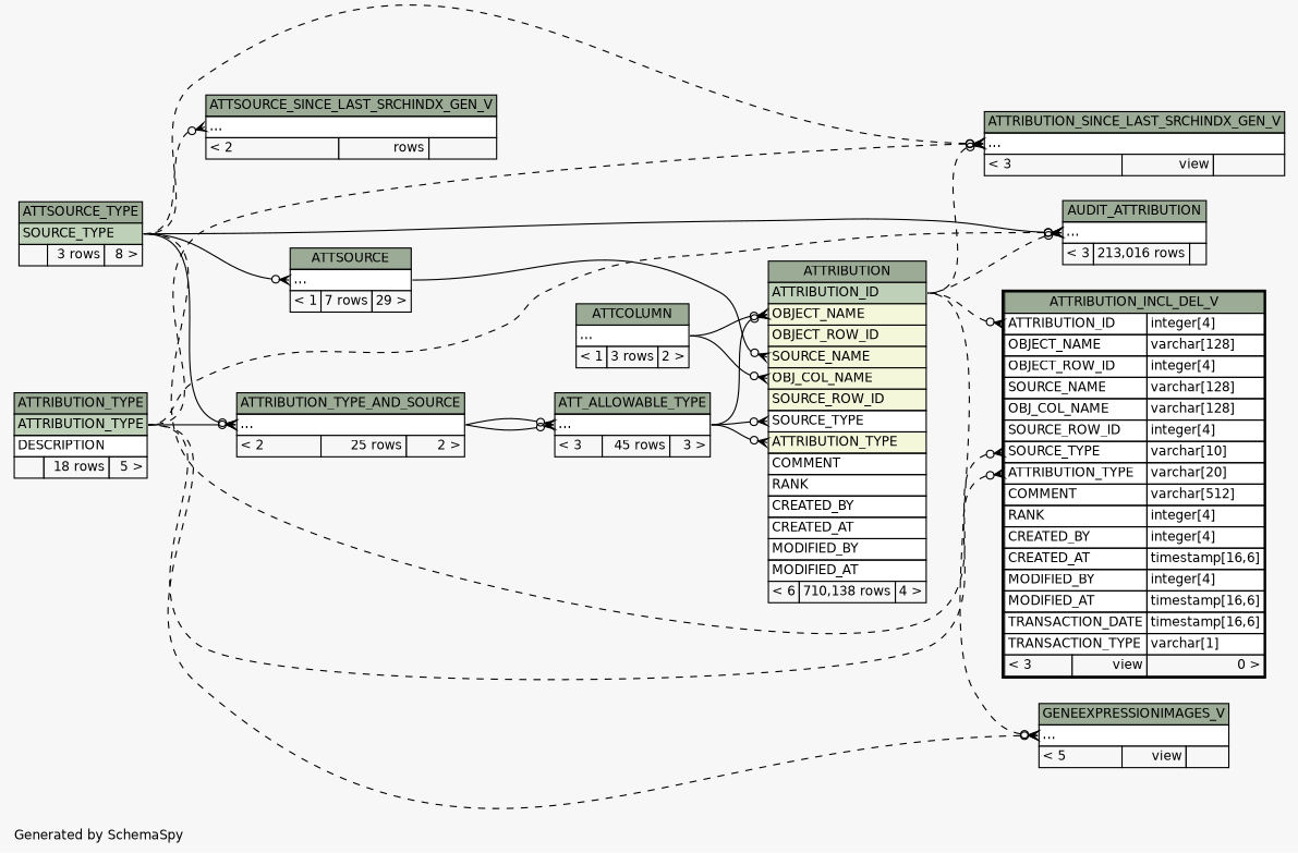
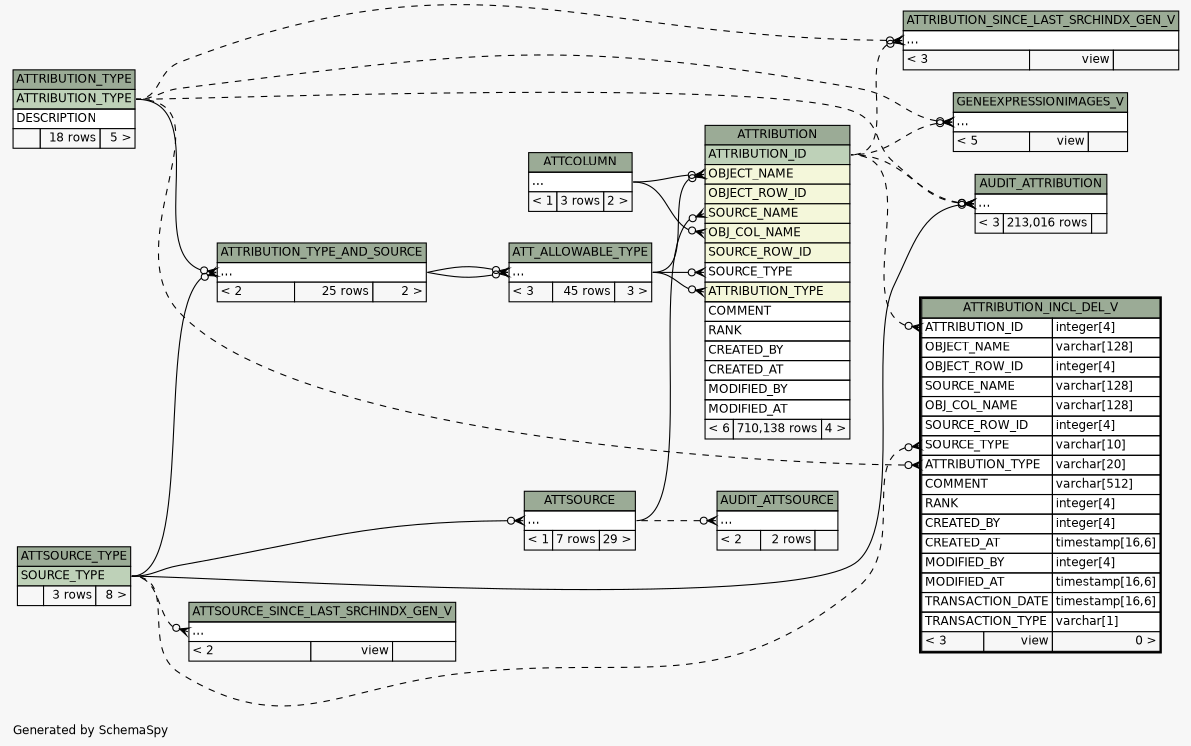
  digraph {
    bgcolor="#f7f7f7"
    fontname=Helvetica
    fontsize=11
    label="\nGenerated by SchemaSpy"
    labeljust=l
    nodesep=0.18
    rankdir=RL
    ranksep=0.46
    node [fontname=Helvetica fontsize=11 shape=plaintext]
    edge [arrowhead=none arrowsize=0.8 arrowtail=crowodot dir=back headport="elipses:e" tailport="elipses:w" style=dashed]
    n1 [label=<     <TABLE BORDER="0" CELLBORDER="1" CELLSPACING="0" BGCOLOR="#ffffff">       <TR><TD COLSPAN="3" BGCOLOR="#9bab96" ALIGN="CENTER">ATT_ALLOWABLE_TYPE</TD></TR>       <TR><TD PORT="elipses" COLSPAN="3" ALIGN="LEFT">...</TD></TR>       <TR><TD ALIGN="LEFT" BGCOLOR="#f7f7f7">&lt; 3</TD><TD ALIGN="RIGHT" BGCOLOR="#f7f7f7">45 rows</TD><TD ALIGN="RIGHT" BGCOLOR="#f7f7f7">3 &gt;</TD></TR>     </TABLE>>]
    n2 [label=<     <TABLE BORDER="0" CELLBORDER="1" CELLSPACING="0" BGCOLOR="#ffffff">       <TR><TD COLSPAN="3" BGCOLOR="#9bab96" ALIGN="CENTER">ATTRIBUTION_TYPE_AND_SOURCE</TD></TR>       <TR><TD PORT="elipses" COLSPAN="3" ALIGN="LEFT">...</TD></TR>       <TR><TD ALIGN="LEFT" BGCOLOR="#f7f7f7">&lt; 2</TD><TD ALIGN="RIGHT" BGCOLOR="#f7f7f7">25 rows</TD><TD ALIGN="RIGHT" BGCOLOR="#f7f7f7">2 &gt;</TD></TR>     </TABLE>>]
    n3 [label=<     <TABLE BORDER="0" CELLBORDER="1" CELLSPACING="0" BGCOLOR="#ffffff">       <TR><TD COLSPAN="3" BGCOLOR="#9bab96" ALIGN="CENTER">ATTRIBUTION_TYPE</TD></TR>       <TR><TD PORT="ATTRIBUTION_TYPE" COLSPAN="3" BGCOLOR="#bed1b8" ALIGN="LEFT">ATTRIBUTION_TYPE</TD></TR>       <TR><TD PORT="DESCRIPTION" COLSPAN="3" ALIGN="LEFT">DESCRIPTION</TD></TR>       <TR><TD ALIGN="LEFT" BGCOLOR="#f7f7f7">  </TD><TD ALIGN="RIGHT" BGCOLOR="#f7f7f7">18 rows</TD><TD ALIGN="RIGHT" BGCOLOR="#f7f7f7">5 &gt;</TD></TR>     </TABLE>>]
    n4 [label=<     <TABLE BORDER="0" CELLBORDER="1" CELLSPACING="0" BGCOLOR="#ffffff">       <TR><TD COLSPAN="3" BGCOLOR="#9bab96" ALIGN="CENTER">ATTSOURCE_TYPE</TD></TR>       <TR><TD PORT="SOURCE_TYPE" COLSPAN="3" BGCOLOR="#bed1b8" ALIGN="LEFT">SOURCE_TYPE</TD></TR>       <TR><TD ALIGN="LEFT" BGCOLOR="#f7f7f7">  </TD><TD ALIGN="RIGHT" BGCOLOR="#f7f7f7">3 rows</TD><TD ALIGN="RIGHT" BGCOLOR="#f7f7f7">8 &gt;</TD></TR>     </TABLE>>]
    n5 [label=<     <TABLE BORDER="0" CELLBORDER="1" CELLSPACING="0" BGCOLOR="#ffffff">       <TR><TD COLSPAN="3" BGCOLOR="#9bab96" ALIGN="CENTER">ATTRIBUTION</TD></TR>       <TR><TD PORT="ATTRIBUTION_ID" COLSPAN="3" BGCOLOR="#bed1b8" ALIGN="LEFT">ATTRIBUTION_ID</TD></TR>       <TR><TD PORT="OBJECT_NAME" COLSPAN="3" BGCOLOR="#f4f7da" ALIGN="LEFT">OBJECT_NAME</TD></TR>       <TR><TD PORT="OBJECT_ROW_ID" COLSPAN="3" BGCOLOR="#f4f7da" ALIGN="LEFT">OBJECT_ROW_ID</TD></TR>       <TR><TD PORT="SOURCE_NAME" COLSPAN="3" BGCOLOR="#f4f7da" ALIGN="LEFT">SOURCE_NAME</TD></TR>       <TR><TD PORT="OBJ_COL_NAME" COLSPAN="3" BGCOLOR="#f4f7da" ALIGN="LEFT">OBJ_COL_NAME</TD></TR>       <TR><TD PORT="SOURCE_ROW_ID" COLSPAN="3" BGCOLOR="#f4f7da" ALIGN="LEFT">SOURCE_ROW_ID</TD></TR>       <TR><TD PORT="SOURCE_TYPE" COLSPAN="3" ALIGN="LEFT">SOURCE_TYPE</TD></TR>       <TR><TD PORT="ATTRIBUTION_TYPE" COLSPAN="3" BGCOLOR="#f4f7da" ALIGN="LEFT">ATTRIBUTION_TYPE</TD></TR>       <TR><TD PORT="COMMENT" COLSPAN="3" ALIGN="LEFT">COMMENT</TD></TR>       <TR><TD PORT="RANK" COLSPAN="3" ALIGN="LEFT">RANK</TD></TR>       <TR><TD PORT="CREATED_BY" COLSPAN="3" ALIGN="LEFT">CREATED_BY</TD></TR>       <TR><TD PORT="CREATED_AT" COLSPAN="3" ALIGN="LEFT">CREATED_AT</TD></TR>       <TR><TD PORT="MODIFIED_BY" COLSPAN="3" ALIGN="LEFT">MODIFIED_BY</TD></TR>       <TR><TD PORT="MODIFIED_AT" COLSPAN="3" ALIGN="LEFT">MODIFIED_AT</TD></TR>       <TR><TD ALIGN="LEFT" BGCOLOR="#f7f7f7">&lt; 6</TD><TD ALIGN="RIGHT" BGCOLOR="#f7f7f7">710,138 rows</TD><TD ALIGN="RIGHT" BGCOLOR="#f7f7f7">4 &gt;</TD></TR>     </TABLE>>]
    n6 [label=<     <TABLE BORDER="0" CELLBORDER="1" CELLSPACING="0" BGCOLOR="#ffffff">       <TR><TD COLSPAN="3" BGCOLOR="#9bab96" ALIGN="CENTER">ATTCOLUMN</TD></TR>       <TR><TD PORT="elipses" COLSPAN="3" ALIGN="LEFT">...</TD></TR>       <TR><TD ALIGN="LEFT" BGCOLOR="#f7f7f7">&lt; 1</TD><TD ALIGN="RIGHT" BGCOLOR="#f7f7f7">3 rows</TD><TD ALIGN="RIGHT" BGCOLOR="#f7f7f7">2 &gt;</TD></TR>     </TABLE>>]
    n7 [label=<     <TABLE BORDER="0" CELLBORDER="1" CELLSPACING="0" BGCOLOR="#ffffff">       <TR><TD COLSPAN="3" BGCOLOR="#9bab96" ALIGN="CENTER">ATTSOURCE</TD></TR>       <TR><TD PORT="elipses" COLSPAN="3" ALIGN="LEFT">...</TD></TR>       <TR><TD ALIGN="LEFT" BGCOLOR="#f7f7f7">&lt; 1</TD><TD ALIGN="RIGHT" BGCOLOR="#f7f7f7">7 rows</TD><TD ALIGN="RIGHT" BGCOLOR="#f7f7f7">29 &gt;</TD></TR>     </TABLE>>]
    n8 [label=<     <TABLE BORDER="2" CELLBORDER="1" CELLSPACING="0" BGCOLOR="#ffffff">       <TR><TD COLSPAN="3" BGCOLOR="#9bab96" ALIGN="CENTER">ATTRIBUTION_INCL_DEL_V</TD></TR>       <TR><TD PORT="ATTRIBUTION_ID" COLSPAN="2" ALIGN="LEFT">ATTRIBUTION_ID</TD><TD PORT="ATTRIBUTION_ID.type" ALIGN="LEFT">integer[4]</TD></TR>       <TR><TD PORT="OBJECT_NAME" COLSPAN="2" ALIGN="LEFT">OBJECT_NAME</TD><TD PORT="OBJECT_NAME.type" ALIGN="LEFT">varchar[128]</TD></TR>       <TR><TD PORT="OBJECT_ROW_ID" COLSPAN="2" ALIGN="LEFT">OBJECT_ROW_ID</TD><TD PORT="OBJECT_ROW_ID.type" ALIGN="LEFT">integer[4]</TD></TR>       <TR><TD PORT="SOURCE_NAME" COLSPAN="2" ALIGN="LEFT">SOURCE_NAME</TD><TD PORT="SOURCE_NAME.type" ALIGN="LEFT">varchar[128]</TD></TR>       <TR><TD PORT="OBJ_COL_NAME" COLSPAN="2" ALIGN="LEFT">OBJ_COL_NAME</TD><TD PORT="OBJ_COL_NAME.type" ALIGN="LEFT">varchar[128]</TD></TR>       <TR><TD PORT="SOURCE_ROW_ID" COLSPAN="2" ALIGN="LEFT">SOURCE_ROW_ID</TD><TD PORT="SOURCE_ROW_ID.type" ALIGN="LEFT">integer[4]</TD></TR>       <TR><TD PORT="SOURCE_TYPE" COLSPAN="2" ALIGN="LEFT">SOURCE_TYPE</TD><TD PORT="SOURCE_TYPE.type" ALIGN="LEFT">varchar[10]</TD></TR>       <TR><TD PORT="ATTRIBUTION_TYPE" COLSPAN="2" ALIGN="LEFT">ATTRIBUTION_TYPE</TD><TD PORT="ATTRIBUTION_TYPE.type" ALIGN="LEFT">varchar[20]</TD></TR>       <TR><TD PORT="COMMENT" COLSPAN="2" ALIGN="LEFT">COMMENT</TD><TD PORT="COMMENT.type" ALIGN="LEFT">varchar[512]</TD></TR>       <TR><TD PORT="RANK" COLSPAN="2" ALIGN="LEFT">RANK</TD><TD PORT="RANK.type" ALIGN="LEFT">integer[4]</TD></TR>       <TR><TD PORT="CREATED_BY" COLSPAN="2" ALIGN="LEFT">CREATED_BY</TD><TD PORT="CREATED_BY.type" ALIGN="LEFT">integer[4]</TD></TR>       <TR><TD PORT="CREATED_AT" COLSPAN="2" ALIGN="LEFT">CREATED_AT</TD><TD PORT="CREATED_AT.type" ALIGN="LEFT">timestamp[16,6]</TD></TR>       <TR><TD PORT="MODIFIED_BY" COLSPAN="2" ALIGN="LEFT">MODIFIED_BY</TD><TD PORT="MODIFIED_BY.type" ALIGN="LEFT">integer[4]</TD></TR>       <TR><TD PORT="MODIFIED_AT" COLSPAN="2" ALIGN="LEFT">MODIFIED_AT</TD><TD PORT="MODIFIED_AT.type" ALIGN="LEFT">timestamp[16,6]</TD></TR>       <TR><TD PORT="TRANSACTION_DATE" COLSPAN="2" ALIGN="LEFT">TRANSACTION_DATE</TD><TD PORT="TRANSACTION_DATE.type" ALIGN="LEFT">timestamp[16,6]</TD></TR>       <TR><TD PORT="TRANSACTION_TYPE" COLSPAN="2" ALIGN="LEFT">TRANSACTION_TYPE</TD><TD PORT="TRANSACTION_TYPE.type" ALIGN="LEFT">varchar[1]</TD></TR>       <TR><TD ALIGN="LEFT" BGCOLOR="#f7f7f7">&lt; 3</TD><TD ALIGN="RIGHT" BGCOLOR="#f7f7f7">view</TD><TD ALIGN="RIGHT" BGCOLOR="#f7f7f7">0 &gt;</TD></TR>     </TABLE>>]
    n9 [label=<     <TABLE BORDER="0" CELLBORDER="1" CELLSPACING="0" BGCOLOR="#ffffff">       <TR><TD COLSPAN="3" BGCOLOR="#9bab96" ALIGN="CENTER">ATTRIBUTION_SINCE_LAST_SRCHINDX_GEN_V</TD></TR>       <TR><TD PORT="elipses" COLSPAN="3" ALIGN="LEFT">...</TD></TR>       <TR><TD ALIGN="LEFT" BGCOLOR="#f7f7f7">&lt; 3</TD><TD ALIGN="RIGHT" BGCOLOR="#f7f7f7">view</TD><TD ALIGN="RIGHT" BGCOLOR="#f7f7f7">  </TD></TR>     </TABLE>>]
-   n10 [label=<     <TABLE BORDER="0" CELLBORDER="1" CELLSPACING="0" BGCOLOR="#ffffff">       <TR><TD COLSPAN="3" BGCOLOR="#9bab96" ALIGN="CENTER">ATTSOURCE_SINCE_LAST_SRCHINDX_GEN_V</TD></TR>       <TR><TD PORT="elipses" COLSPAN="3" ALIGN="LEFT">...</TD></TR>       <TR><TD ALIGN="LEFT" BGCOLOR="#f7f7f7">&lt; 2</TD><TD ALIGN="RIGHT" BGCOLOR="#f7f7f7">rows</TD><TD ALIGN="RIGHT" BGCOLOR="#f7f7f7">  </TD></TR>     </TABLE>>]
+   n10 [label=<     <TABLE BORDER="0" CELLBORDER="1" CELLSPACING="0" BGCOLOR="#ffffff">       <TR><TD COLSPAN="3" BGCOLOR="#9bab96" ALIGN="CENTER">ATTSOURCE_SINCE_LAST_SRCHINDX_GEN_V</TD></TR>       <TR><TD PORT="elipses" COLSPAN="3" ALIGN="LEFT">...</TD></TR>       <TR><TD ALIGN="LEFT" BGCOLOR="#f7f7f7">&lt; 2</TD><TD ALIGN="RIGHT" BGCOLOR="#f7f7f7">view</TD><TD ALIGN="RIGHT" BGCOLOR="#f7f7f7">  </TD></TR>     </TABLE>>]
    n11 [label=<     <TABLE BORDER="0" CELLBORDER="1" CELLSPACING="0" BGCOLOR="#ffffff">       <TR><TD COLSPAN="3" BGCOLOR="#9bab96" ALIGN="CENTER">AUDIT_ATTRIBUTION</TD></TR>       <TR><TD PORT="elipses" COLSPAN="3" ALIGN="LEFT">...</TD></TR>       <TR><TD ALIGN="LEFT" BGCOLOR="#f7f7f7">&lt; 3</TD><TD ALIGN="RIGHT" BGCOLOR="#f7f7f7">213,016 rows</TD><TD ALIGN="RIGHT" BGCOLOR="#f7f7f7">  </TD></TR>     </TABLE>>]
+   n12 [label=<     <TABLE BORDER="0" CELLBORDER="1" CELLSPACING="0" BGCOLOR="#ffffff">       <TR><TD COLSPAN="3" BGCOLOR="#9bab96" ALIGN="CENTER">AUDIT_ATTSOURCE</TD></TR>       <TR><TD PORT="elipses" COLSPAN="3" ALIGN="LEFT">...</TD></TR>       <TR><TD ALIGN="LEFT" BGCOLOR="#f7f7f7">&lt; 2</TD><TD ALIGN="RIGHT" BGCOLOR="#f7f7f7">2 rows</TD><TD ALIGN="RIGHT" BGCOLOR="#f7f7f7">  </TD></TR>     </TABLE>>]
    n13 [label=<     <TABLE BORDER="0" CELLBORDER="1" CELLSPACING="0" BGCOLOR="#ffffff">       <TR><TD COLSPAN="3" BGCOLOR="#9bab96" ALIGN="CENTER">GENEEXPRESSIONIMAGES_V</TD></TR>       <TR><TD PORT="elipses" COLSPAN="3" ALIGN="LEFT">...</TD></TR>       <TR><TD ALIGN="LEFT" BGCOLOR="#f7f7f7">&lt; 5</TD><TD ALIGN="RIGHT" BGCOLOR="#f7f7f7">view</TD><TD ALIGN="RIGHT" BGCOLOR="#f7f7f7">  </TD></TR>     </TABLE>>]
    n1 -> n2 [style=""]
    n1 -> n2 [style=""]
    n2 -> n3 [headport="ATTRIBUTION_TYPE:e" style=""]
    n2 -> n4 [headport="SOURCE_TYPE:e" style=""]
    n5 -> n1 [tailport="ATTRIBUTION_TYPE:w" style=""]
    n5 -> n1 [tailport="OBJECT_NAME:w" style=""]
    n5 -> n1 [tailport="SOURCE_TYPE:w" style=""]
    n5 -> n6 [tailport="OBJ_COL_NAME:w" style=""]
    n5 -> n6 [tailport="OBJECT_NAME:w" style=""]
    n5 -> n7 [tailport="SOURCE_NAME:w" style=""]
    n7 -> n4 [headport="SOURCE_TYPE:e" style=""]
    n8 -> n3 [headport="ATTRIBUTION_TYPE:e" tailport="ATTRIBUTION_TYPE:w"]
    n8 -> n4 [headport="SOURCE_TYPE:e" tailport="SOURCE_TYPE:w"]
    n8 -> n5 [headport="ATTRIBUTION_ID:e" tailport="ATTRIBUTION_ID:w"]
    n9 -> n3 [headport="ATTRIBUTION_TYPE:e"]
-   n9 -> n4 [headport="SOURCE_TYPE:e"]
    n9 -> n5 [headport="ATTRIBUTION_ID:e"]
    n10 -> n4 [headport="SOURCE_TYPE:e"]
    n11 -> n3 [headport="ATTRIBUTION_TYPE:e"]
    n11 -> n4 [headport="SOURCE_TYPE:e" style=solid]
    n11 -> n5 [headport="ATTRIBUTION_ID:e"]
+   n12 -> n7
    n13 -> n3 [headport="ATTRIBUTION_TYPE:e"]
    n13 -> n5 [headport="ATTRIBUTION_ID:e"]
  }
